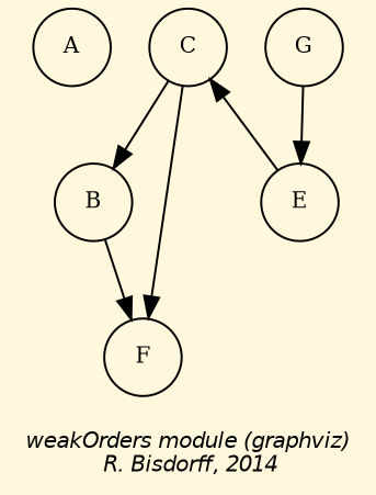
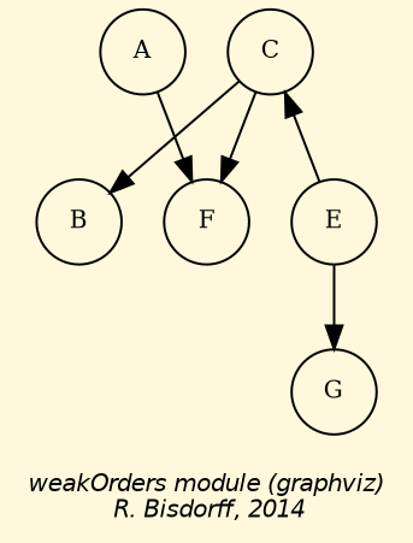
  digraph {
    bgcolor=cornsilk
    fontname="Helvetica-Oblique"
    fontsize=10
    label="\nweakOrders module (graphviz)\n R. Bisdorff, 2014"
    ordering=out
    node [fontsize=10 shape=circle]
    edge [color=black style="setlinewidth(1)"]
    n1 [label=A]
    n2 [label=C]
    n3 [label=G]
    n4 [label=E]
    n5 [label=B]
    n6 [label=F]
    subgraph sub_1 {
      rank=same
      n1
      n2
    }
    subgraph sub_2 {
      rank=same
      n3
    }
    subgraph sub_3 {
      rank=same
      n4
      n5
    }
    subgraph sub_4 {
      rank=same
      n6
    }
    n2 -> n5
    n2 -> n6
-   n3 -> n4
+   n4 -> n3
    n4 -> n2
-   n5 -> n6
+   n1 -> n6
  }
